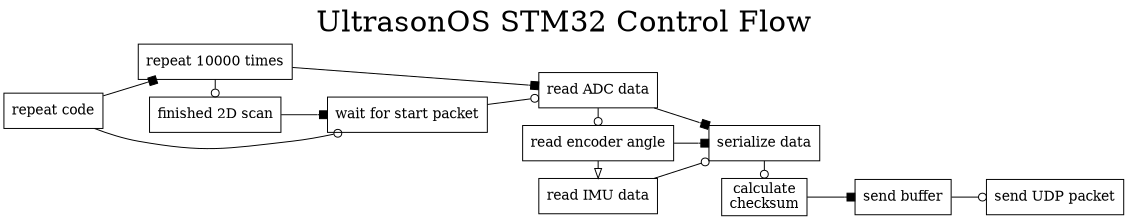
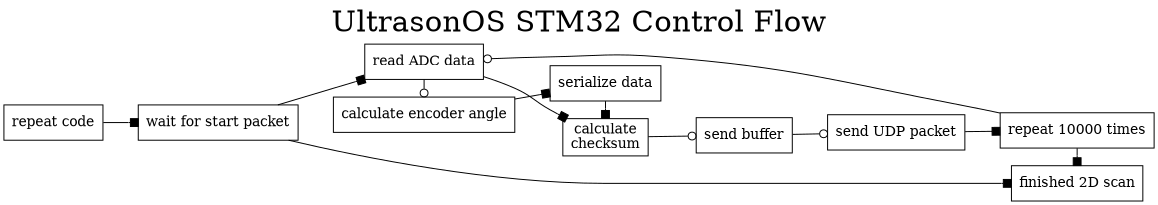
  digraph {
    fontsize=30
    label="UltrasonOS STM32 Control Flow"
    labelloc=t
    rankdir=LR
    node [shape=box]
    edge [arrowhead=odot]
    n1 [label="read ADC data"]
-   n2 [label="read encoder angle"]
-   n3 [label="read IMU data"]
+   n2 [label="calculate encoder angle"]
    n4 [label="serialize data"]
    n5 [label="calculate\nchecksum"]
    n6 [label="repeat 10000 times"]
    n7 [label="finished 2D scan"]
    n8 [label="send buffer"]
    n9 [label="wait for start packet"]
    n10 [label="repeat code"]
    n11 [label="send UDP packet"]
    subgraph sub_1 {
      rank=same
      n1
      n2
-     n3
    }
    subgraph sub_2 {
      rank=same
      n4
      n5
    }
    subgraph sub_3 {
      rank=same
      n6
      n7
    }
    n1 -> n2
-   n1 -> n4 [arrowhead=box]
-   n2 -> n3 [arrowhead=onormal]
+   n1 -> n5 [arrowhead=box]
    n2 -> n4 [arrowhead=box]
-   n3 -> n4
-   n4 -> n5
-   n5 -> n8 [arrowhead=box]
-   n6 -> n1 [arrowhead=box]
-   n6 -> n7
-   n7 -> n9 [arrowhead=box]
+   n4 -> n5 [arrowhead=box]
+   n5 -> n8
+   n6 -> n1
+   n6 -> n7 [arrowhead=box]
+   n9 -> n7 [arrowhead=box]
    n8 -> n11
-   n9 -> n1
-   n10 -> n9
-   n10 -> n6 [arrowhead=box]
+   n9 -> n1 [arrowhead=box]
+   n10 -> n9 [arrowhead=box]
+   n11 -> n6 [arrowhead=box]
  }
